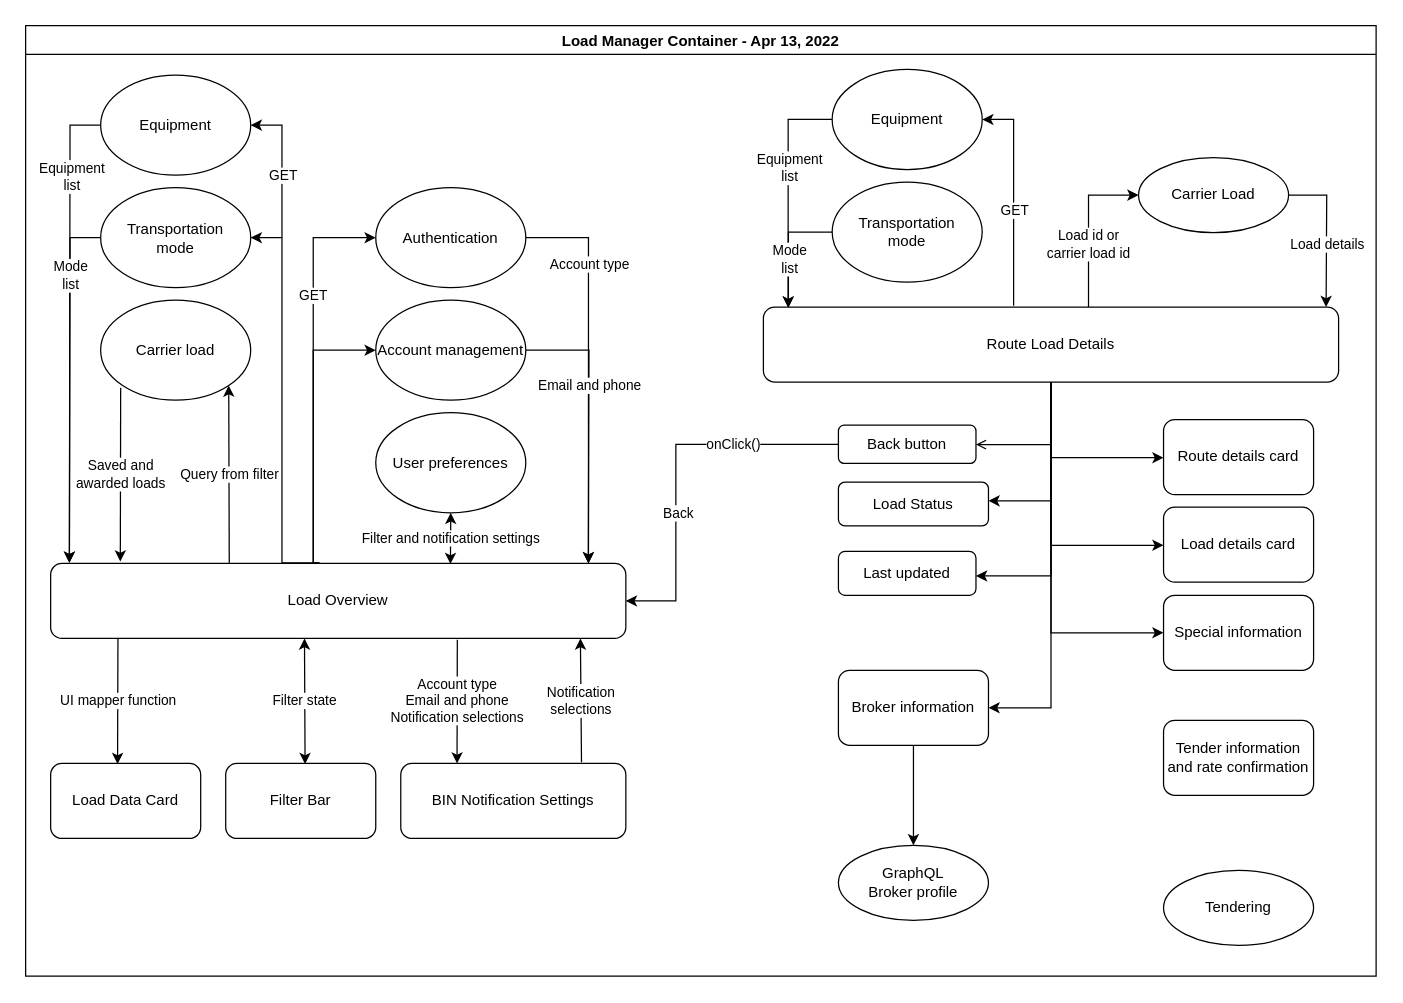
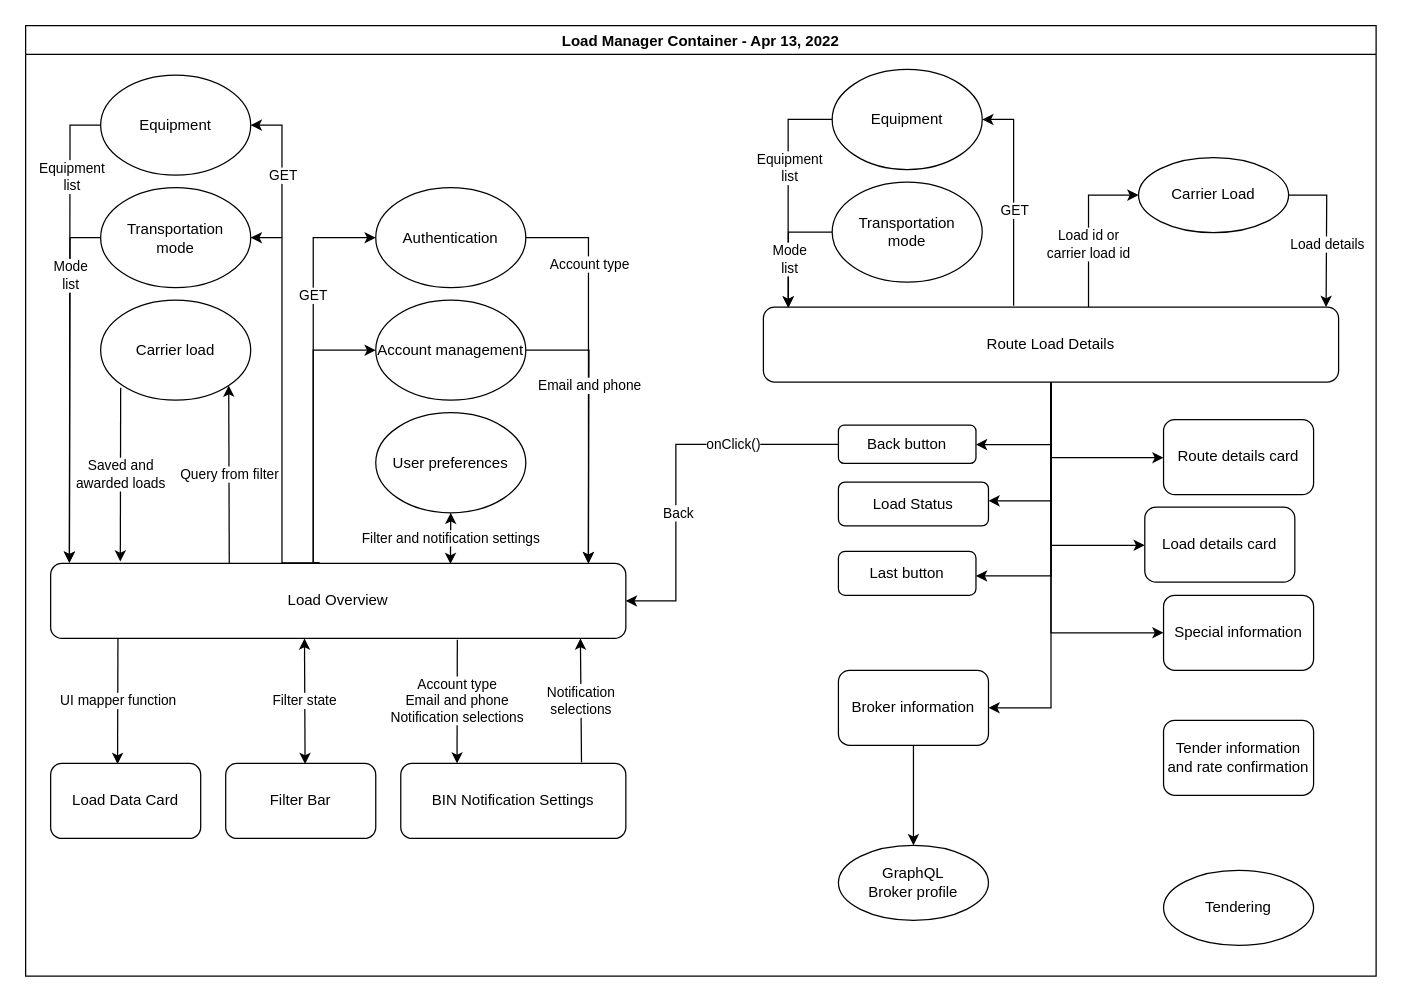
  <mxCell id="0" />
  <mxCell id="1" parent="0" />
  <mxCell id="2" value="Load Manager Container - Apr 13, 2022" style="swimlane;" parent="1" vertex="1"><mxGeometry x="20" y="20" width="1080" height="760" as="geometry"><mxRectangle x="60" y="40" width="170" height="23" as="alternateBounds" /></mxGeometry></mxCell>
  <mxCell id="3" value="Load Data Card" style="rounded=1;whiteSpace=wrap;html=1;" parent="2" vertex="1"><mxGeometry x="20" y="590" width="120" height="60" as="geometry" /></mxCell>
  <mxCell id="4" value="Filter Bar" style="rounded=1;whiteSpace=wrap;html=1;" parent="2" vertex="1"><mxGeometry x="160" y="590" width="120" height="60" as="geometry" /></mxCell>
  <mxCell id="5" value="" style="edgeStyle=orthogonalEdgeStyle;rounded=0;orthogonalLoop=1;jettySize=auto;html=1;entryX=1;entryY=0.5;entryDx=0;entryDy=0;" parent="2" target="20" edge="1"><mxGeometry relative="1" as="geometry"><mxPoint x="205" y="169.52" as="sourcePoint" /><mxPoint x="185" y="79.52" as="targetPoint" /><Array as="points"><mxPoint x="205" y="79.52" /></Array></mxGeometry></mxCell>
  <mxCell id="6" value="GET" style="edgeLabel;html=1;align=center;verticalAlign=middle;resizable=0;points=[];" parent="5" vertex="1" connectable="0"><mxGeometry x="-0.13" y="1" relative="1" as="geometry"><mxPoint x="1" as="offset" /></mxGeometry></mxCell>
  <mxCell id="7" style="edgeStyle=orthogonalEdgeStyle;rounded=0;orthogonalLoop=1;jettySize=auto;html=1;exitX=0.5;exitY=0;exitDx=0;exitDy=0;entryX=1;entryY=0.5;entryDx=0;entryDy=0;" parent="2" target="23" edge="1"><mxGeometry relative="1" as="geometry"><mxPoint x="235" y="429.52" as="sourcePoint" /><Array as="points"><mxPoint x="205" y="429.52" /><mxPoint x="205" y="169.52" /></Array></mxGeometry></mxCell>
  <mxCell id="8" value="" style="edgeStyle=orthogonalEdgeStyle;rounded=0;orthogonalLoop=1;jettySize=auto;html=1;entryX=0;entryY=0.5;entryDx=0;entryDy=0;" parent="2" target="27" edge="1"><mxGeometry relative="1" as="geometry"><mxPoint x="235" y="429.52" as="sourcePoint" /><mxPoint x="285" y="169.52" as="targetPoint" /><Array as="points"><mxPoint x="230" y="430" /><mxPoint x="230" y="170" /></Array></mxGeometry></mxCell>
  <mxCell id="9" value="GET" style="edgeLabel;html=1;align=center;verticalAlign=middle;resizable=0;points=[];" parent="8" vertex="1" connectable="0"><mxGeometry x="0.391" y="1" relative="1" as="geometry"><mxPoint as="offset" /></mxGeometry></mxCell>
  <mxCell id="10" value="" style="edgeStyle=orthogonalEdgeStyle;rounded=0;orthogonalLoop=1;jettySize=auto;html=1;entryX=0;entryY=0.5;entryDx=0;entryDy=0;" parent="2" source="11" target="30" edge="1"><mxGeometry relative="1" as="geometry"><mxPoint x="240" y="260" as="targetPoint" /><Array as="points"><mxPoint x="230" y="260" /></Array></mxGeometry></mxCell>
  <mxCell id="11" value="Load Overview" style="rounded=1;whiteSpace=wrap;html=1;" parent="2" vertex="1"><mxGeometry x="20" y="430" width="460" height="60" as="geometry" /></mxCell>
  <mxCell id="12" value="" style="endArrow=classic;html=1;rounded=0;exitX=0.117;exitY=1;exitDx=0;exitDy=0;exitPerimeter=0;entryX=0.446;entryY=0.008;entryDx=0;entryDy=0;entryPerimeter=0;" parent="2" source="11" target="3" edge="1"><mxGeometry relative="1" as="geometry"><mxPoint x="330" y="660" as="sourcePoint" /><mxPoint x="108" y="590" as="targetPoint" /></mxGeometry></mxCell>
  <mxCell id="13" value="UI mapper function" style="edgeLabel;resizable=0;html=1;align=center;verticalAlign=middle;" parent="12" connectable="0" vertex="1"><mxGeometry relative="1" as="geometry" /></mxCell>
  <mxCell id="14" value="Filter state" style="endArrow=classic;startArrow=classic;html=1;rounded=0;exitX=0.529;exitY=0.008;exitDx=0;exitDy=0;exitPerimeter=0;" parent="2" source="4" edge="1"><mxGeometry width="50" height="50" relative="1" as="geometry"><mxPoint x="273" y="590" as="sourcePoint" /><mxPoint x="223" y="490" as="targetPoint" /></mxGeometry></mxCell>
  <mxCell id="15" value="BIN Notification Settings" style="rounded=1;whiteSpace=wrap;html=1;" parent="2" vertex="1"><mxGeometry x="300" y="590" width="180" height="60" as="geometry" /></mxCell>
  <mxCell id="16" value="Account type&lt;br&gt;Email and phone&lt;br&gt;Notification selections" style="endArrow=classic;html=1;rounded=0;entryX=0.25;entryY=0;entryDx=0;entryDy=0;exitX=0.707;exitY=1.017;exitDx=0;exitDy=0;exitPerimeter=0;" parent="2" source="11" target="15" edge="1"><mxGeometry width="50" height="50" relative="1" as="geometry"><mxPoint x="300" y="490" as="sourcePoint" /><mxPoint x="350" y="440" as="targetPoint" /></mxGeometry></mxCell>
  <mxCell id="17" value="Notification&lt;br&gt;selections" style="endArrow=classic;html=1;rounded=0;exitX=0.803;exitY=-0.017;exitDx=0;exitDy=0;exitPerimeter=0;entryX=0.921;entryY=1;entryDx=0;entryDy=0;entryPerimeter=0;" parent="2" source="15" target="11" edge="1"><mxGeometry width="50" height="50" relative="1" as="geometry"><mxPoint x="300" y="480" as="sourcePoint" /><mxPoint x="425" y="490" as="targetPoint" /></mxGeometry></mxCell>
  <mxCell id="18" value="" style="edgeStyle=orthogonalEdgeStyle;rounded=0;orthogonalLoop=1;jettySize=auto;html=1;" parent="2" source="20" edge="1"><mxGeometry relative="1" as="geometry"><mxPoint x="35" y="429.52" as="targetPoint" /></mxGeometry></mxCell>
  <mxCell id="19" value="Equipment&lt;br&gt;list" style="edgeLabel;html=1;align=center;verticalAlign=middle;resizable=0;points=[];" parent="18" vertex="1" connectable="0"><mxGeometry x="-0.653" y="1" relative="1" as="geometry"><mxPoint as="offset" /></mxGeometry></mxCell>
  <mxCell id="20" value="Equipment" style="ellipse;whiteSpace=wrap;html=1;" parent="2" vertex="1"><mxGeometry x="60" y="39.52" width="120" height="80" as="geometry" /></mxCell>
  <mxCell id="21" value="" style="edgeStyle=orthogonalEdgeStyle;rounded=0;orthogonalLoop=1;jettySize=auto;html=1;" parent="2" source="23" edge="1"><mxGeometry relative="1" as="geometry"><mxPoint x="35" y="429.52" as="targetPoint" /></mxGeometry></mxCell>
  <mxCell id="22" value="Mode&lt;br&gt;list" style="edgeLabel;html=1;align=center;verticalAlign=middle;resizable=0;points=[];" parent="21" vertex="1" connectable="0"><mxGeometry x="-0.614" relative="1" as="geometry"><mxPoint as="offset" /></mxGeometry></mxCell>
  <mxCell id="23" value="Transportation&lt;br&gt;mode" style="ellipse;whiteSpace=wrap;html=1;" parent="2" vertex="1"><mxGeometry x="60" y="129.52" width="120" height="80" as="geometry" /></mxCell>
  <mxCell id="24" value="Carrier load" style="ellipse;whiteSpace=wrap;html=1;" parent="2" vertex="1"><mxGeometry x="60" y="219.52" width="120" height="80" as="geometry" /></mxCell>
  <mxCell id="25" value="" style="edgeStyle=orthogonalEdgeStyle;rounded=0;orthogonalLoop=1;jettySize=auto;html=1;entryX=0.935;entryY=0;entryDx=0;entryDy=0;entryPerimeter=0;" parent="2" source="27" target="11" edge="1"><mxGeometry relative="1" as="geometry"><mxPoint x="445" y="420" as="targetPoint" /><Array as="points"><mxPoint x="450" y="170" /></Array></mxGeometry></mxCell>
  <mxCell id="26" value="Account type" style="edgeLabel;html=1;align=center;verticalAlign=middle;resizable=0;points=[];" parent="25" vertex="1" connectable="0"><mxGeometry x="-0.54" relative="1" as="geometry"><mxPoint as="offset" /></mxGeometry></mxCell>
  <mxCell id="27" value="Authentication" style="ellipse;whiteSpace=wrap;html=1;" parent="2" vertex="1"><mxGeometry x="280" y="129.52" width="120" height="80" as="geometry" /></mxCell>
  <mxCell id="28" value="" style="edgeStyle=orthogonalEdgeStyle;rounded=0;orthogonalLoop=1;jettySize=auto;html=1;" parent="2" source="30" edge="1"><mxGeometry relative="1" as="geometry"><mxPoint x="450" y="430" as="targetPoint" /></mxGeometry></mxCell>
  <mxCell id="29" value="Email and phone" style="edgeLabel;html=1;align=center;verticalAlign=middle;resizable=0;points=[];" parent="28" vertex="1" connectable="0"><mxGeometry x="-0.288" relative="1" as="geometry"><mxPoint as="offset" /></mxGeometry></mxCell>
  <mxCell id="30" value="Account management" style="ellipse;whiteSpace=wrap;html=1;" parent="2" vertex="1"><mxGeometry x="280" y="219.52" width="120" height="80" as="geometry" /></mxCell>
  <mxCell id="31" value="User preferences" style="ellipse;whiteSpace=wrap;html=1;" parent="2" vertex="1"><mxGeometry x="280" y="309.52" width="120" height="80" as="geometry" /></mxCell>
  <mxCell id="32" value="Query from filter" style="endArrow=classic;html=1;rounded=0;entryX=1;entryY=1;entryDx=0;entryDy=0;exitX=0.336;exitY=0.008;exitDx=0;exitDy=0;exitPerimeter=0;" parent="2" target="24" edge="1"><mxGeometry width="50" height="50" relative="1" as="geometry"><mxPoint x="162.84" y="430" as="sourcePoint" /><mxPoint x="485" y="409.52" as="targetPoint" /></mxGeometry></mxCell>
  <mxCell id="33" value="Saved and &lt;br&gt;awarded loads" style="endArrow=classic;html=1;rounded=0;entryX=0.138;entryY=-0.017;entryDx=0;entryDy=0;entryPerimeter=0;" parent="2" edge="1"><mxGeometry width="50" height="50" relative="1" as="geometry"><mxPoint x="76" y="289.52" as="sourcePoint" /><mxPoint x="75.72" y="428.5" as="targetPoint" /></mxGeometry></mxCell>
  <mxCell id="34" value="Load id or&lt;br&gt;carrier load id" style="edgeStyle=orthogonalEdgeStyle;rounded=0;orthogonalLoop=1;jettySize=auto;html=1;entryX=0;entryY=0.5;entryDx=0;entryDy=0;" parent="2" source="35" target="50" edge="1"><mxGeometry x="-0.235" relative="1" as="geometry"><mxPoint x="820" y="115.0" as="targetPoint" /><Array as="points"><mxPoint x="850" y="135.48" /></Array><mxPoint as="offset" /></mxGeometry></mxCell>
  <mxCell id="35" value="Route Load Details" style="whiteSpace=wrap;html=1;rounded=1;" parent="2" vertex="1"><mxGeometry x="590" y="225" width="460" height="60" as="geometry" /></mxCell>
  <mxCell id="36" value="Route details card" style="whiteSpace=wrap;html=1;rounded=1;" parent="2" vertex="1"><mxGeometry x="910" y="315" width="120" height="60" as="geometry" /></mxCell>
  <mxCell id="37" value="" style="edgeStyle=orthogonalEdgeStyle;rounded=0;orthogonalLoop=1;jettySize=auto;html=1;" parent="2" source="35" target="36" edge="1"><mxGeometry relative="1" as="geometry"><Array as="points"><mxPoint x="820" y="345.48" /></Array></mxGeometry></mxCell>
- <mxCell id="38" value="Load details card" style="whiteSpace=wrap;html=1;rounded=1;" parent="2" vertex="1"><mxGeometry x="910" y="385" width="120" height="60" as="geometry" /></mxCell>
+ <mxCell id="38" value="Load details card" style="whiteSpace=wrap;html=1;rounded=1;" parent="2" vertex="1"><mxGeometry x="895" y="385" width="120" height="60" as="geometry" /></mxCell>
  <mxCell id="39" value="" style="edgeStyle=orthogonalEdgeStyle;rounded=0;orthogonalLoop=1;jettySize=auto;html=1;" parent="2" source="35" target="38" edge="1"><mxGeometry relative="1" as="geometry"><Array as="points"><mxPoint x="820" y="415.48" /></Array></mxGeometry></mxCell>
  <mxCell id="40" value="Special information" style="whiteSpace=wrap;html=1;rounded=1;" parent="2" vertex="1"><mxGeometry x="910" y="455.48" width="120" height="60" as="geometry" /></mxCell>
  <mxCell id="41" value="" style="edgeStyle=orthogonalEdgeStyle;rounded=0;orthogonalLoop=1;jettySize=auto;html=1;" parent="2" source="35" target="40" edge="1"><mxGeometry relative="1" as="geometry"><Array as="points"><mxPoint x="820" y="485.48" /></Array></mxGeometry></mxCell>
  <mxCell id="42" value="Broker information" style="whiteSpace=wrap;html=1;rounded=1;" parent="2" vertex="1"><mxGeometry x="650" y="515.48" width="120" height="60" as="geometry" /></mxCell>
  <mxCell id="43" value="" style="edgeStyle=orthogonalEdgeStyle;rounded=0;orthogonalLoop=1;jettySize=auto;html=1;" parent="2" source="35" target="42" edge="1"><mxGeometry relative="1" as="geometry"><Array as="points"><mxPoint x="820" y="545.48" /></Array></mxGeometry></mxCell>
  <mxCell id="44" value="Tender information&lt;br&gt;and rate confirmation" style="whiteSpace=wrap;html=1;rounded=1;" parent="2" vertex="1"><mxGeometry x="910" y="555.48" width="120" height="60" as="geometry" /></mxCell>
  <mxCell id="45" value="GraphQL&lt;br&gt;Broker profile" style="ellipse;whiteSpace=wrap;html=1;rounded=1;" parent="2" vertex="1"><mxGeometry x="650" y="655.48" width="120" height="60" as="geometry" /></mxCell>
  <mxCell id="46" value="" style="edgeStyle=orthogonalEdgeStyle;rounded=0;orthogonalLoop=1;jettySize=auto;html=1;" parent="2" source="42" target="45" edge="1"><mxGeometry relative="1" as="geometry" /></mxCell>
  <mxCell id="47" value="Tendering" style="ellipse;whiteSpace=wrap;html=1;rounded=1;" parent="2" vertex="1"><mxGeometry x="910" y="675.48" width="120" height="60" as="geometry" /></mxCell>
  <mxCell id="48" value="" style="edgeStyle=orthogonalEdgeStyle;rounded=0;orthogonalLoop=1;jettySize=auto;html=1;" parent="2" source="50" edge="1"><mxGeometry relative="1" as="geometry"><mxPoint x="1040" y="225.0" as="targetPoint" /></mxGeometry></mxCell>
  <mxCell id="49" value="Load details" style="edgeLabel;html=1;align=center;verticalAlign=middle;resizable=0;points=[];" parent="48" vertex="1" connectable="0"><mxGeometry x="0.163" relative="1" as="geometry"><mxPoint as="offset" /></mxGeometry></mxCell>
  <mxCell id="50" value="Carrier Load" style="ellipse;whiteSpace=wrap;html=1;rounded=1;" parent="2" vertex="1"><mxGeometry x="890" y="105.48" width="120" height="60" as="geometry" /></mxCell>
  <mxCell id="51" value="" style="edgeStyle=orthogonalEdgeStyle;rounded=0;orthogonalLoop=1;jettySize=auto;html=1;entryX=1;entryY=0.5;entryDx=0;entryDy=0;exitX=0.435;exitY=-0.017;exitDx=0;exitDy=0;exitPerimeter=0;" parent="2" source="35" target="55" edge="1"><mxGeometry relative="1" as="geometry"><mxPoint x="830" y="205.0" as="sourcePoint" /><mxPoint x="770" y="75" as="targetPoint" /><Array as="points"><mxPoint x="790" y="75.48" /></Array></mxGeometry></mxCell>
  <mxCell id="52" value="GET" style="edgeLabel;html=1;align=center;verticalAlign=middle;resizable=0;points=[];" parent="51" vertex="1" connectable="0"><mxGeometry x="-0.13" y="1" relative="1" as="geometry"><mxPoint x="1" as="offset" /></mxGeometry></mxCell>
  <mxCell id="53" value="" style="edgeStyle=orthogonalEdgeStyle;rounded=0;orthogonalLoop=1;jettySize=auto;html=1;entryX=0.043;entryY=0.008;entryDx=0;entryDy=0;entryPerimeter=0;" parent="2" source="55" target="35" edge="1"><mxGeometry relative="1" as="geometry"><mxPoint x="610" y="215.48" as="targetPoint" /><Array as="points"><mxPoint x="610" y="75.48" /></Array></mxGeometry></mxCell>
  <mxCell id="54" value="Equipment&lt;br&gt;list" style="edgeLabel;html=1;align=center;verticalAlign=middle;resizable=0;points=[];" parent="53" vertex="1" connectable="0"><mxGeometry x="-0.201" y="1" relative="1" as="geometry"><mxPoint as="offset" /></mxGeometry></mxCell>
  <mxCell id="55" value="Equipment" style="ellipse;whiteSpace=wrap;html=1;" parent="2" vertex="1"><mxGeometry x="645" y="35" width="120" height="80" as="geometry" /></mxCell>
  <mxCell id="56" value="" style="edgeStyle=orthogonalEdgeStyle;rounded=0;orthogonalLoop=1;jettySize=auto;html=1;" parent="2" source="58" edge="1"><mxGeometry relative="1" as="geometry"><mxPoint x="610" y="225.48" as="targetPoint" /><Array as="points"><mxPoint x="610" y="165.48" /><mxPoint x="610" y="165.48" /></Array></mxGeometry></mxCell>
  <mxCell id="57" value="Mode&lt;br&gt;list" style="edgeLabel;html=1;align=center;verticalAlign=middle;resizable=0;points=[];" parent="56" vertex="1" connectable="0"><mxGeometry x="0.016" relative="1" as="geometry"><mxPoint y="7" as="offset" /></mxGeometry></mxCell>
  <mxCell id="58" value="Transportation&lt;br&gt;mode" style="ellipse;whiteSpace=wrap;html=1;" parent="2" vertex="1"><mxGeometry x="645" y="125.0" width="120" height="80" as="geometry" /></mxCell>
  <mxCell id="59" value="onClick()" style="edgeStyle=orthogonalEdgeStyle;rounded=0;orthogonalLoop=1;jettySize=auto;html=1;entryX=1;entryY=0.5;entryDx=0;entryDy=0;" parent="2" source="61" target="11" edge="1"><mxGeometry x="-0.429" relative="1" as="geometry"><mxPoint x="500" y="460" as="targetPoint" /><Array as="points"><mxPoint x="520" y="335" /><mxPoint x="520" y="460" /></Array><mxPoint as="offset" /></mxGeometry></mxCell>
  <mxCell id="60" value="Back" style="edgeLabel;html=1;align=center;verticalAlign=middle;resizable=0;points=[];" parent="59" vertex="1" connectable="0"><mxGeometry x="-0.442" relative="1" as="geometry"><mxPoint x="-47" y="55" as="offset" /></mxGeometry></mxCell>
  <mxCell id="61" value="Back button" style="whiteSpace=wrap;html=1;rounded=1;" parent="2" vertex="1"><mxGeometry x="650" y="319.52" width="110" height="30.48" as="geometry" /></mxCell>
- <mxCell id="62" value="" style="edgeStyle=orthogonalEdgeStyle;rounded=0;orthogonalLoop=1;jettySize=auto;html=1;endArrow=open;" parent="2" source="35" target="61" edge="1"><mxGeometry relative="1" as="geometry"><Array as="points"><mxPoint x="820" y="335" /></Array></mxGeometry></mxCell>
- <mxCell id="63" value="Last updated" style="whiteSpace=wrap;html=1;rounded=1;" parent="2" vertex="1"><mxGeometry x="650" y="420.48" width="110" height="35" as="geometry" /></mxCell>
+ <mxCell id="62" value="" style="edgeStyle=orthogonalEdgeStyle;rounded=0;orthogonalLoop=1;jettySize=auto;html=1;" parent="2" source="35" target="61" edge="1"><mxGeometry relative="1" as="geometry"><Array as="points"><mxPoint x="820" y="335" /></Array></mxGeometry></mxCell>
+ <mxCell id="63" value="Last button" style="whiteSpace=wrap;html=1;rounded=1;" parent="2" vertex="1"><mxGeometry x="650" y="420.48" width="110" height="35" as="geometry" /></mxCell>
  <mxCell id="64" value="" style="edgeStyle=orthogonalEdgeStyle;rounded=0;orthogonalLoop=1;jettySize=auto;html=1;" parent="2" source="35" target="63" edge="1"><mxGeometry relative="1" as="geometry"><Array as="points"><mxPoint x="820" y="440" /></Array></mxGeometry></mxCell>
  <mxCell id="65" value="Filter and notification settings" style="endArrow=classic;startArrow=classic;html=1;rounded=0;exitX=0.695;exitY=0.008;exitDx=0;exitDy=0;exitPerimeter=0;entryX=0.5;entryY=1;entryDx=0;entryDy=0;" parent="2" source="11" target="31" edge="1"><mxGeometry width="50" height="50" relative="1" as="geometry"><mxPoint x="420" y="440" as="sourcePoint" /><mxPoint x="320" y="390" as="targetPoint" /></mxGeometry></mxCell>
  <mxCell id="66" value="Load Status" style="whiteSpace=wrap;html=1;rounded=1;" vertex="1" parent="2"><mxGeometry x="650" y="365" width="120" height="35" as="geometry" /></mxCell>
  <mxCell id="67" value="" style="edgeStyle=orthogonalEdgeStyle;rounded=0;orthogonalLoop=1;jettySize=auto;html=1;" edge="1" parent="2" source="35" target="66"><mxGeometry relative="1" as="geometry"><Array as="points"><mxPoint x="820" y="380" /></Array></mxGeometry></mxCell>
